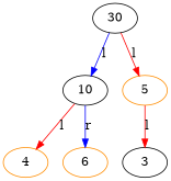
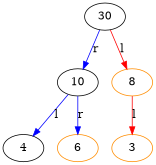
  digraph {
    node [color=black]
    edge [color=red]
    30
    10
-   5 [color=darkorange]
-   4 [color=darkorange]
+   5 [color=darkorange label=8]
+   4
    6 [color=darkorange]
-   3
-   30 -> 10 [color=blue label=l]
+   3 [color=darkorange]
+   30 -> 10 [color=blue label=r]
    30 -> 5 [label=l]
-   10 -> 4 [label=l]
+   10 -> 4 [color=blue label=l]
    10 -> 6 [color=blue label=r]
    5 -> 3 [label=l]
  }
